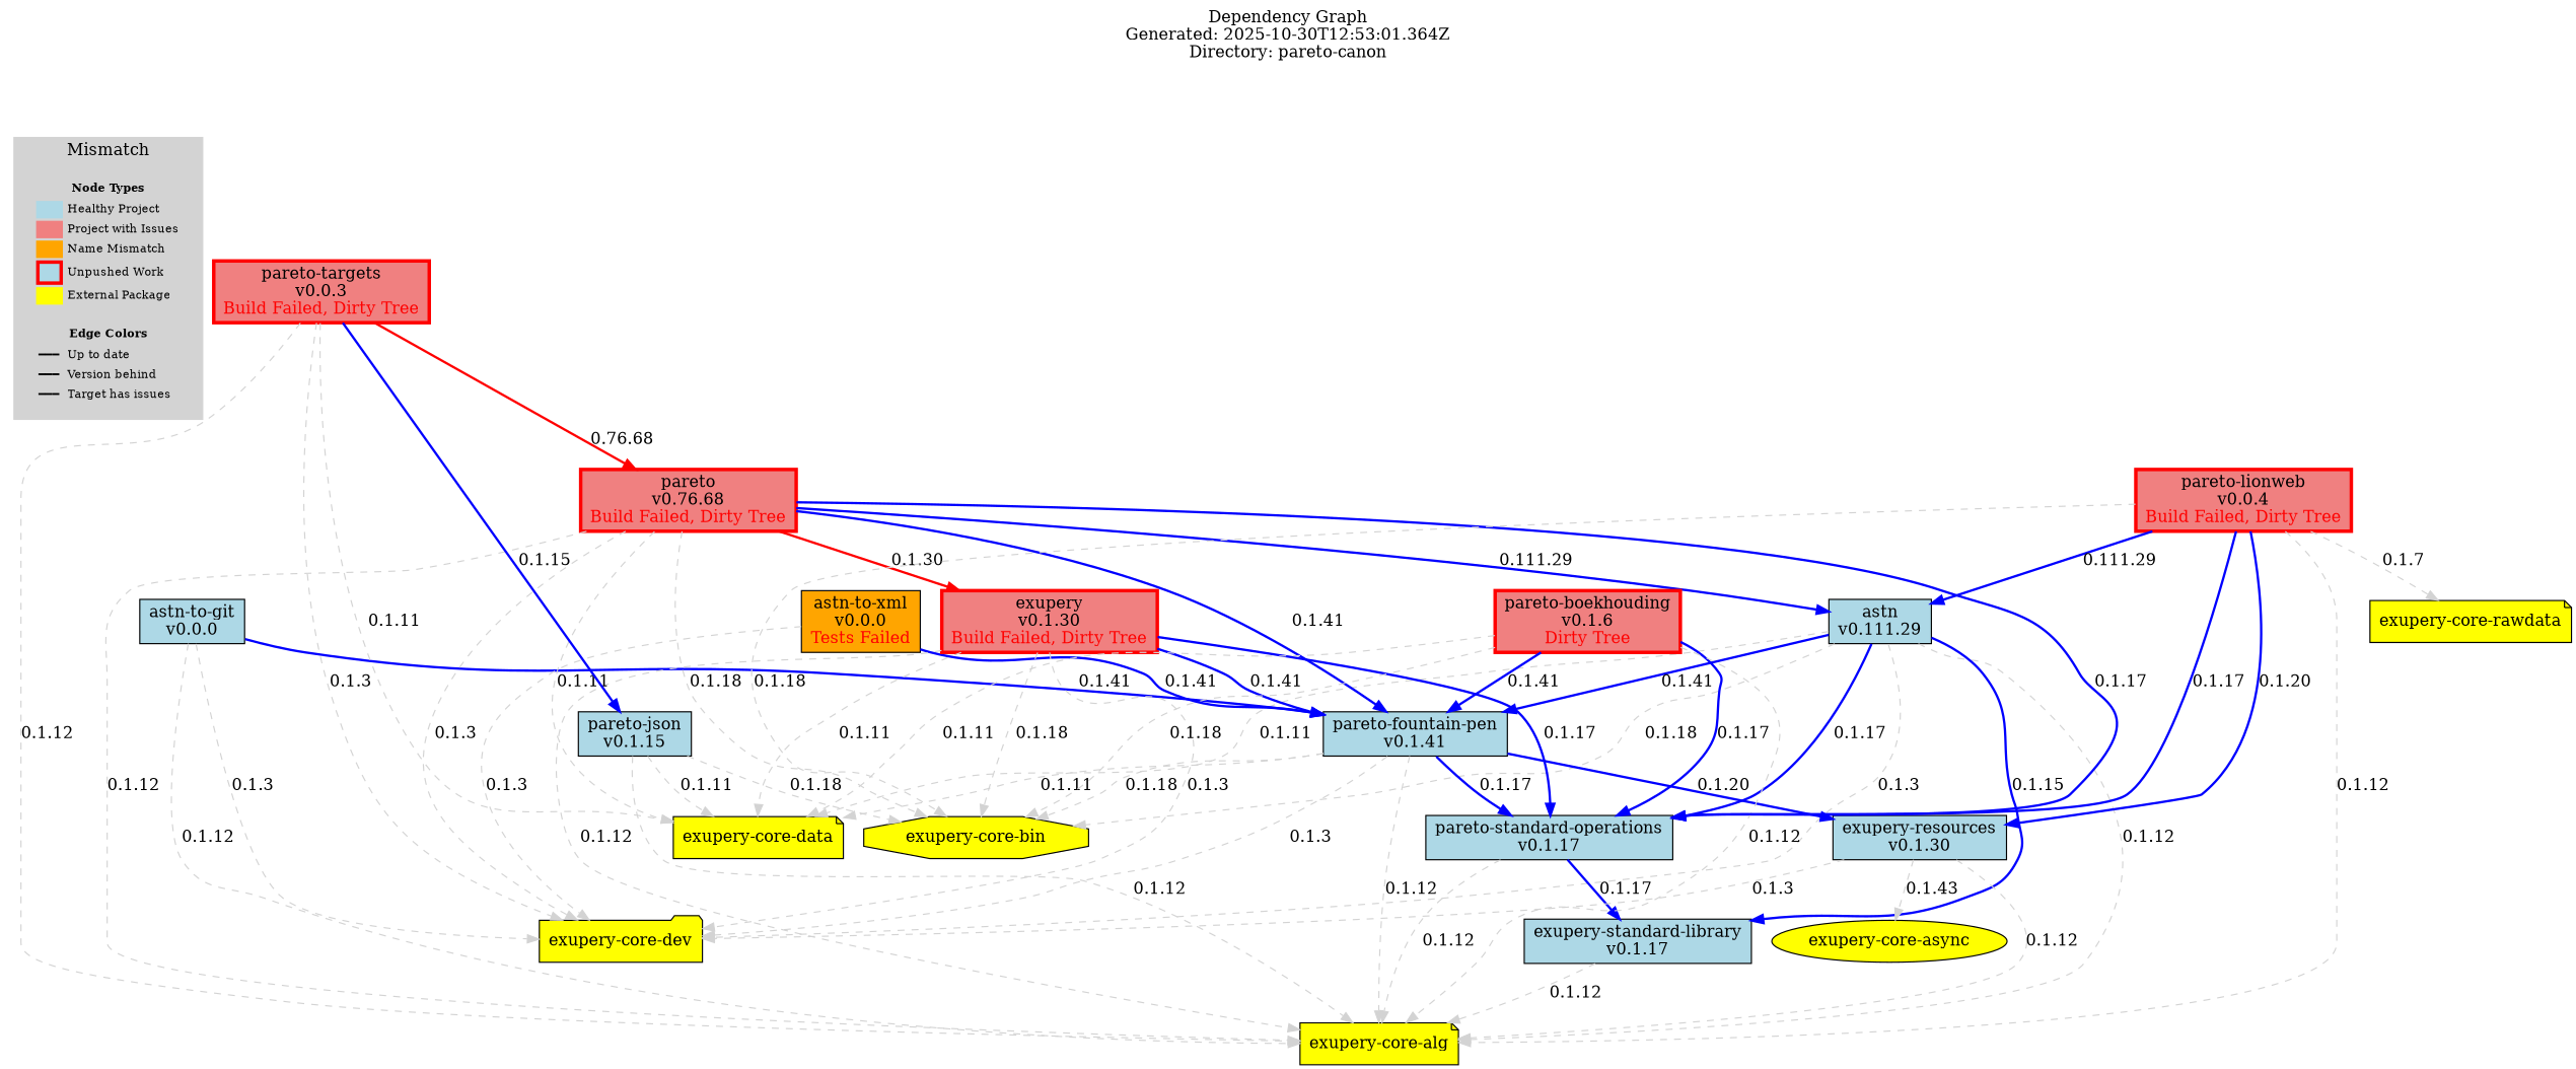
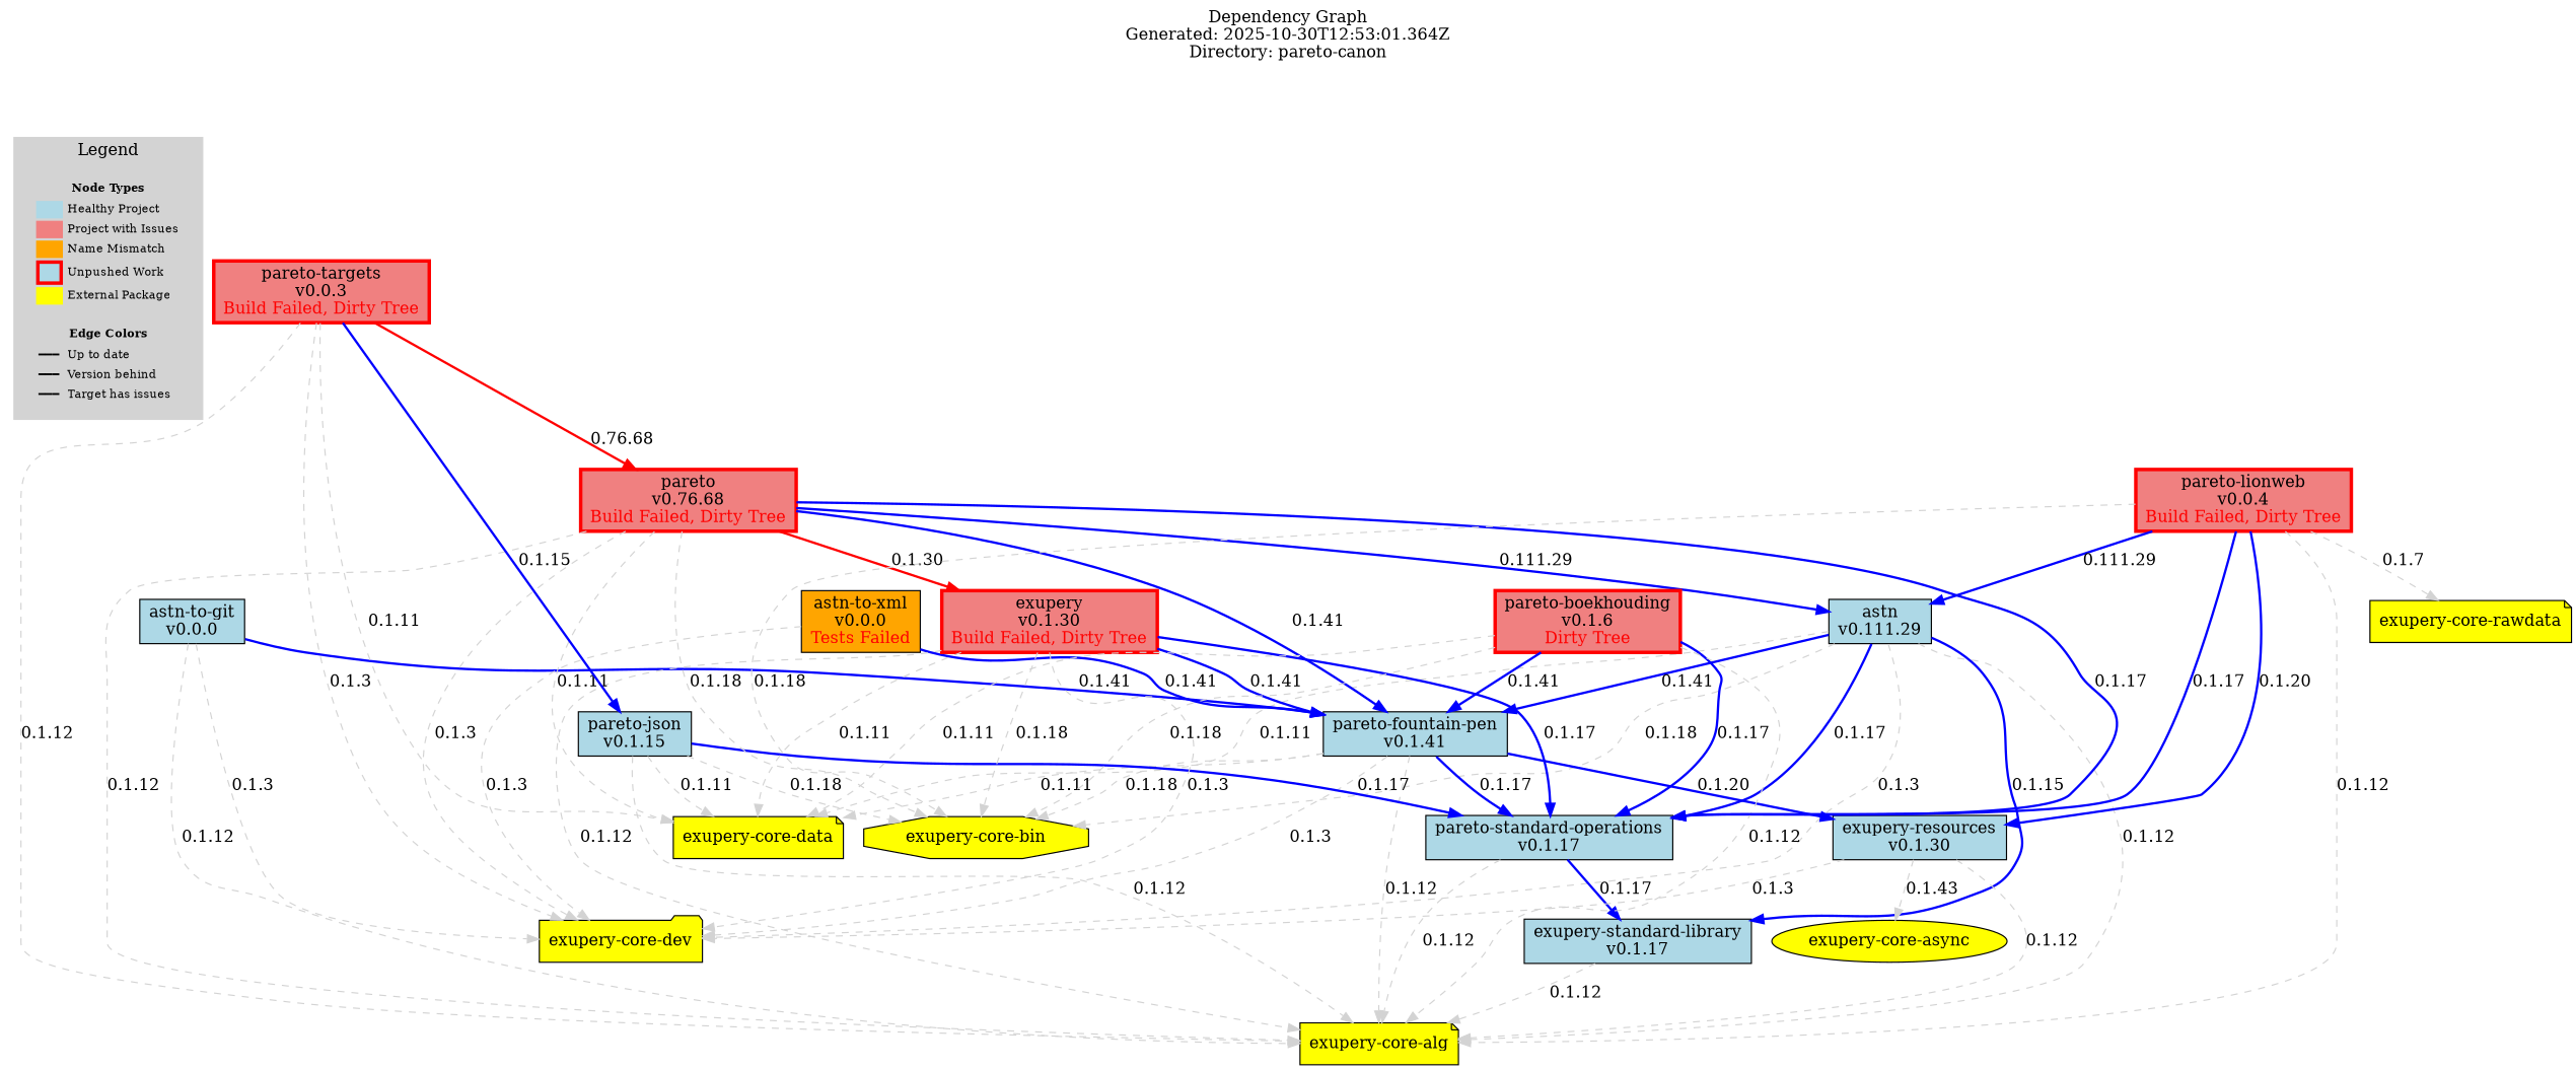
  digraph {
    label="Dependency Graph\nGenerated: 2025-10-30T12:53:01.364Z\nDirectory: pareto-canon"
    labelloc=t
    rankdir=TB
    node [shape=box style=filled fillcolor=lightblue]
    edge [color=lightgrey style=dashed]
    n1 [fontsize=10 label=<             <TABLE BORDER="0" CELLBORDER="0" CELLSPACING="2">             <TR><TD COLSPAN="2"><B>Node Types</B></TD></TR>             <TR><TD BGCOLOR="lightblue" WIDTH="20"> </TD><TD ALIGN="LEFT">Healthy Project</TD></TR>             <TR><TD BGCOLOR="lightcoral" WIDTH="20"> </TD><TD ALIGN="LEFT">Project with Issues</TD></TR>             <TR><TD BGCOLOR="orange" WIDTH="20"> </TD><TD ALIGN="LEFT">Name Mismatch</TD></TR>             <TR><TD BGCOLOR="lightblue" BORDER="3" COLOR="red" WIDTH="20"> </TD><TD ALIGN="LEFT">Unpushed Work</TD></TR>             <TR><TD BGCOLOR="yellow" WIDTH="20"> </TD><TD ALIGN="LEFT">External Package</TD></TR>             <TR><TD COLSPAN="2"> </TD></TR>             <TR><TD COLSPAN="2"><B>Edge Colors</B></TD></TR>             <TR><TD COLOR="blue" WIDTH="20">━━━</TD><TD ALIGN="LEFT">Up to date</TD></TR>             <TR><TD COLOR="yellow" WIDTH="20">━━━</TD><TD ALIGN="LEFT">Version behind</TD></TR>             <TR><TD COLOR="red" WIDTH="20">━━━</TD><TD ALIGN="LEFT">Target has issues</TD></TR>             </TABLE>         > shape=plaintext fillcolor=""]
    n2 [label=<astn<BR/>v0.111.29>]
    n3 [label=<pareto-fountain-pen<BR/>v0.1.41>]
    n4 [label=<pareto-standard-operations<BR/>v0.1.17>]
    n5 [fillcolor=yellow label="exupery-core-alg" shape=note]
    n6 [fillcolor=yellow label="exupery-core-bin" shape=octagon]
    n7 [fillcolor=yellow label="exupery-core-data" shape=note]
    n8 [fillcolor=yellow label="exupery-core-dev" shape=folder]
    n9 [label=<exupery-standard-library<BR/>v0.1.17>]
    n10 [label=<exupery-resources<BR/>v0.1.30>]
    n11 [label=<pareto-json<BR/>v0.1.15>]
    n12 [label=<astn-to-git<BR/>v0.0.0>]
    n13 [fillcolor=orange label=<astn-to-xml<BR/>v0.0.0<BR/><FONT COLOR="red">Tests Failed</FONT>>]
    n14 [color=red fillcolor=lightcoral label=<exupery<BR/>v0.1.30<BR/><FONT COLOR="red">Build Failed, Dirty Tree</FONT>> penwidth=3]
    n15 [fillcolor=yellow label="exupery-core-async" shape=ellipse]
    n16 [color=red fillcolor=lightcoral label=<pareto<BR/>v0.76.68<BR/><FONT COLOR="red">Build Failed, Dirty Tree</FONT>> penwidth=3]
    n17 [color=red fillcolor=lightcoral label=<pareto-boekhouding<BR/>v0.1.6<BR/><FONT COLOR="red">Dirty Tree</FONT>> penwidth=3]
    n18 [color=red fillcolor=lightcoral label=<pareto-lionweb<BR/>v0.0.4<BR/><FONT COLOR="red">Build Failed, Dirty Tree</FONT>> penwidth=3]
    n19 [fillcolor=yellow label="exupery-core-rawdata" shape=note]
    n20 [color=red fillcolor=lightcoral label=<pareto-targets<BR/>v0.0.3<BR/><FONT COLOR="red">Build Failed, Dirty Tree</FONT>> penwidth=3]
    subgraph cluster_1 {
      color=lightgrey
-     label=Mismatch
+     label=Legend
      style=filled
      n1
    }
    n2 -> n3 [color=blue label="0.1.41" penwidth=2 style=""]
    n2 -> n4 [color=blue label="0.1.17" penwidth=2 style=""]
    n2 -> n5 [label="0.1.12"]
    n2 -> n6 [label="0.1.18"]
    n2 -> n7 [label="0.1.11"]
    n2 -> n8 [label="0.1.3"]
    n2 -> n9 [color=blue label="0.1.15" penwidth=2 style=""]
    n3 -> n4 [color=blue label="0.1.17" penwidth=2 style=""]
    n3 -> n5 [label="0.1.12"]
    n3 -> n6 [label="0.1.18"]
    n3 -> n7 [label="0.1.11"]
    n3 -> n8 [label="0.1.3"]
    n3 -> n10 [color=blue label="0.1.20" penwidth=2 style=""]
    n4 -> n5 [label="0.1.12"]
    n4 -> n9 [color=blue label="0.1.17" penwidth=2 style=""]
    n9 -> n5 [label="0.1.12"]
    n10 -> n5 [label="0.1.12"]
    n10 -> n8 [label="0.1.3"]
    n10 -> n15 [label="0.1.43"]
+   n11 -> n4 [color=blue label="0.1.17" penwidth=2 style=""]
    n11 -> n5 [label="0.1.12"]
    n11 -> n6 [label="0.1.18"]
    n11 -> n7 [label="0.1.11"]
    n12 -> n3 [color=blue label="0.1.41" penwidth=2 style=""]
    n12 -> n5 [label="0.1.12"]
    n12 -> n8 [label="0.1.3"]
    n13 -> n3 [color=blue label="0.1.41" penwidth=2 style=""]
    n13 -> n8 [label="0.1.3"]
    n14 -> n3 [color=blue label="0.1.41" penwidth=2 style=""]
    n14 -> n4 [color=blue label="0.1.17" penwidth=2 style=""]
    n14 -> n5 [label="0.1.12"]
    n14 -> n6 [label="0.1.18"]
    n14 -> n7 [label="0.1.11"]
    n14 -> n8 [label="0.1.3"]
    n16 -> n2 [color=blue label="0.111.29" penwidth=2 style=""]
    n16 -> n3 [color=blue label="0.1.41" penwidth=2 style=""]
    n16 -> n4 [color=blue label="0.1.17" penwidth=2 style=""]
    n16 -> n5 [label="0.1.12"]
    n16 -> n6 [label="0.1.18"]
    n16 -> n7 [label="0.1.11"]
    n16 -> n8 [label="0.1.3"]
    n16 -> n14 [color=red label="0.1.30" penwidth=2 style=""]
    n17 -> n3 [color=blue label="0.1.41" penwidth=2 style=""]
    n17 -> n4 [color=blue label="0.1.17" penwidth=2 style=""]
    n17 -> n5 [label="0.1.12"]
    n17 -> n6 [label="0.1.18"]
    n17 -> n7 [label="0.1.11"]
    n18 -> n2 [color=blue label="0.111.29" penwidth=2 style=""]
    n18 -> n4 [color=blue label="0.1.17" penwidth=2 style=""]
    n18 -> n5 [label="0.1.12"]
    n18 -> n6 [label="0.1.18"]
    n18 -> n10 [color=blue label="0.1.20" penwidth=2 style=""]
    n18 -> n19 [label="0.1.7"]
    n20 -> n5 [label="0.1.12"]
    n20 -> n7 [label="0.1.11"]
    n20 -> n8 [label="0.1.3"]
    n20 -> n11 [color=blue label="0.1.15" penwidth=2 style=""]
    n20 -> n16 [color=red label="0.76.68" penwidth=2 style=""]
  }
